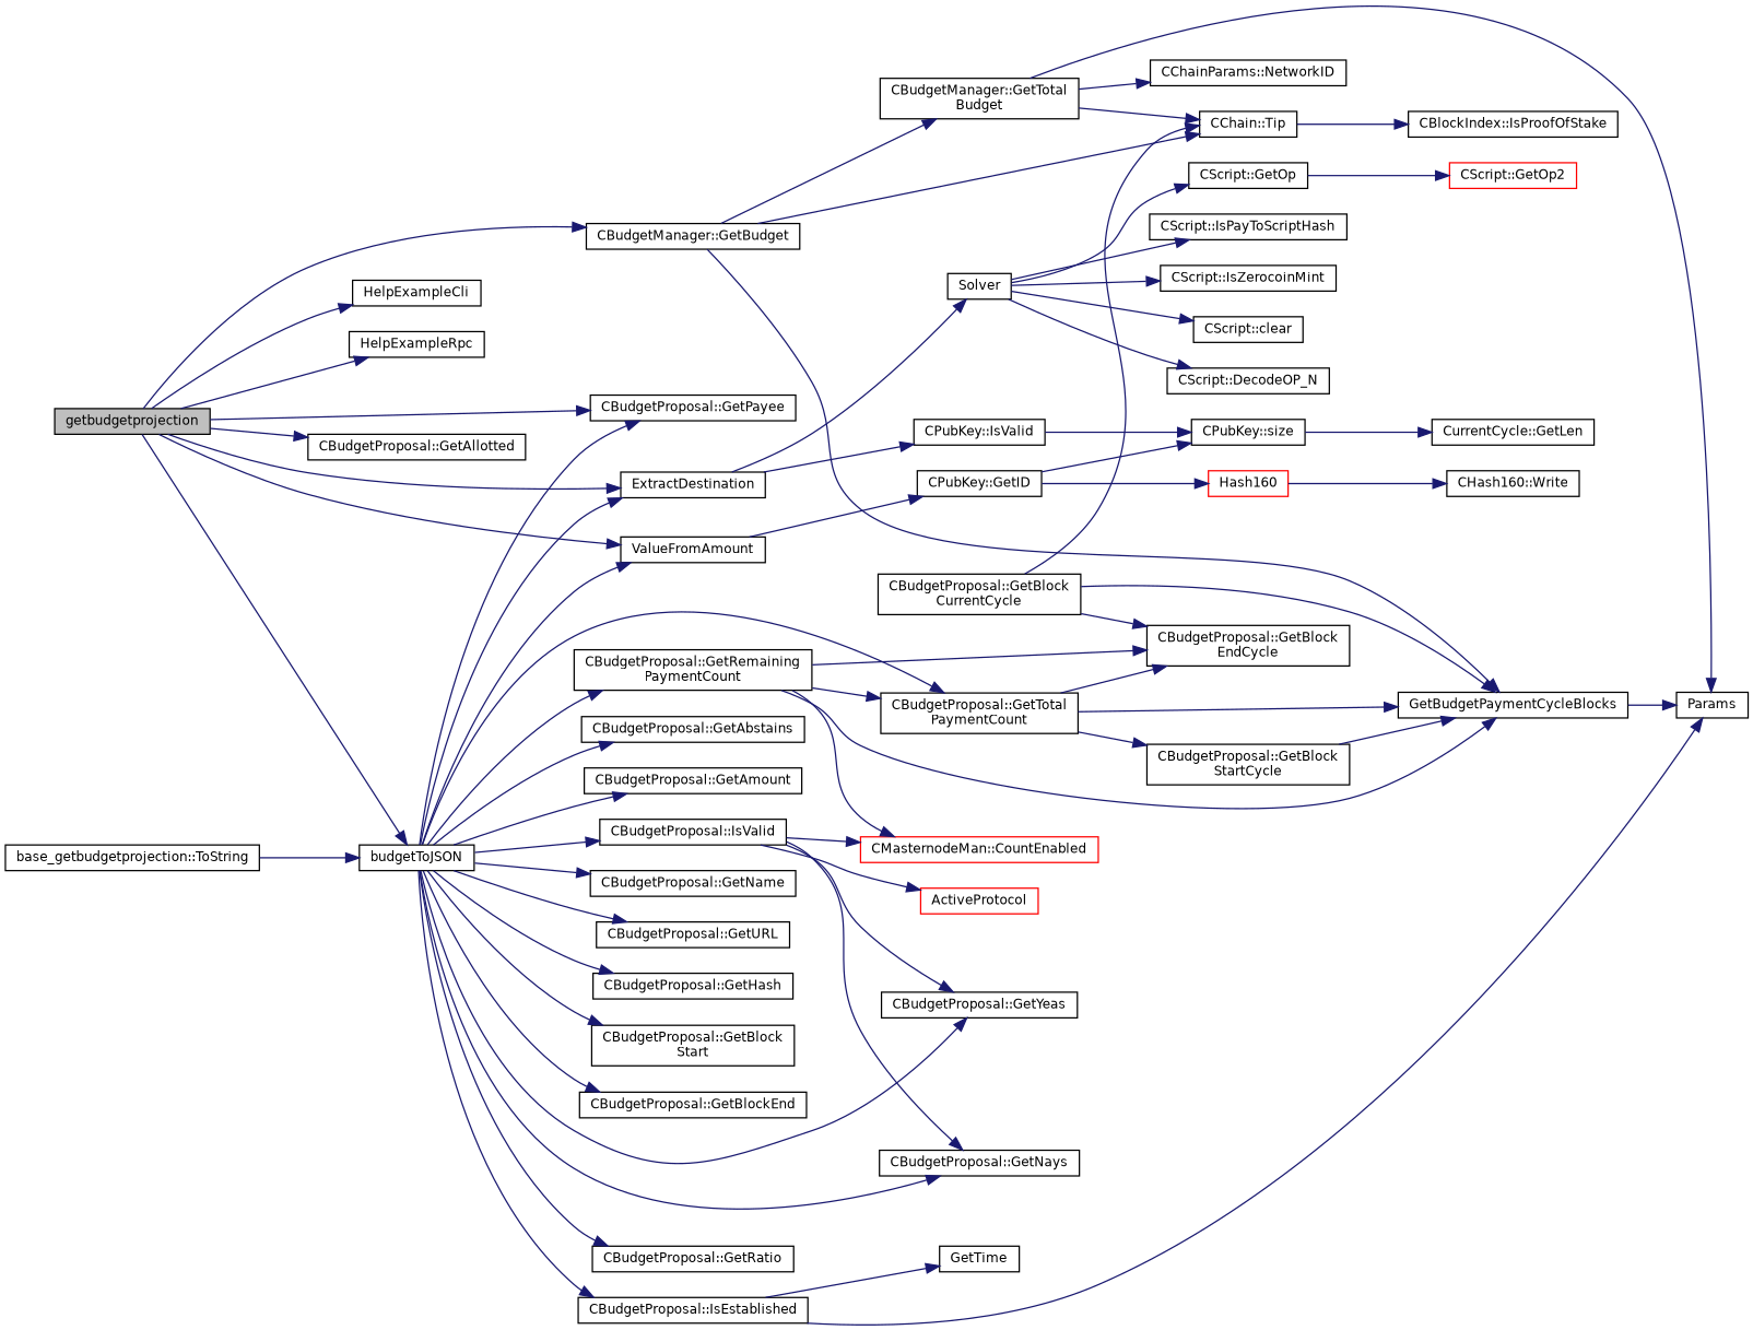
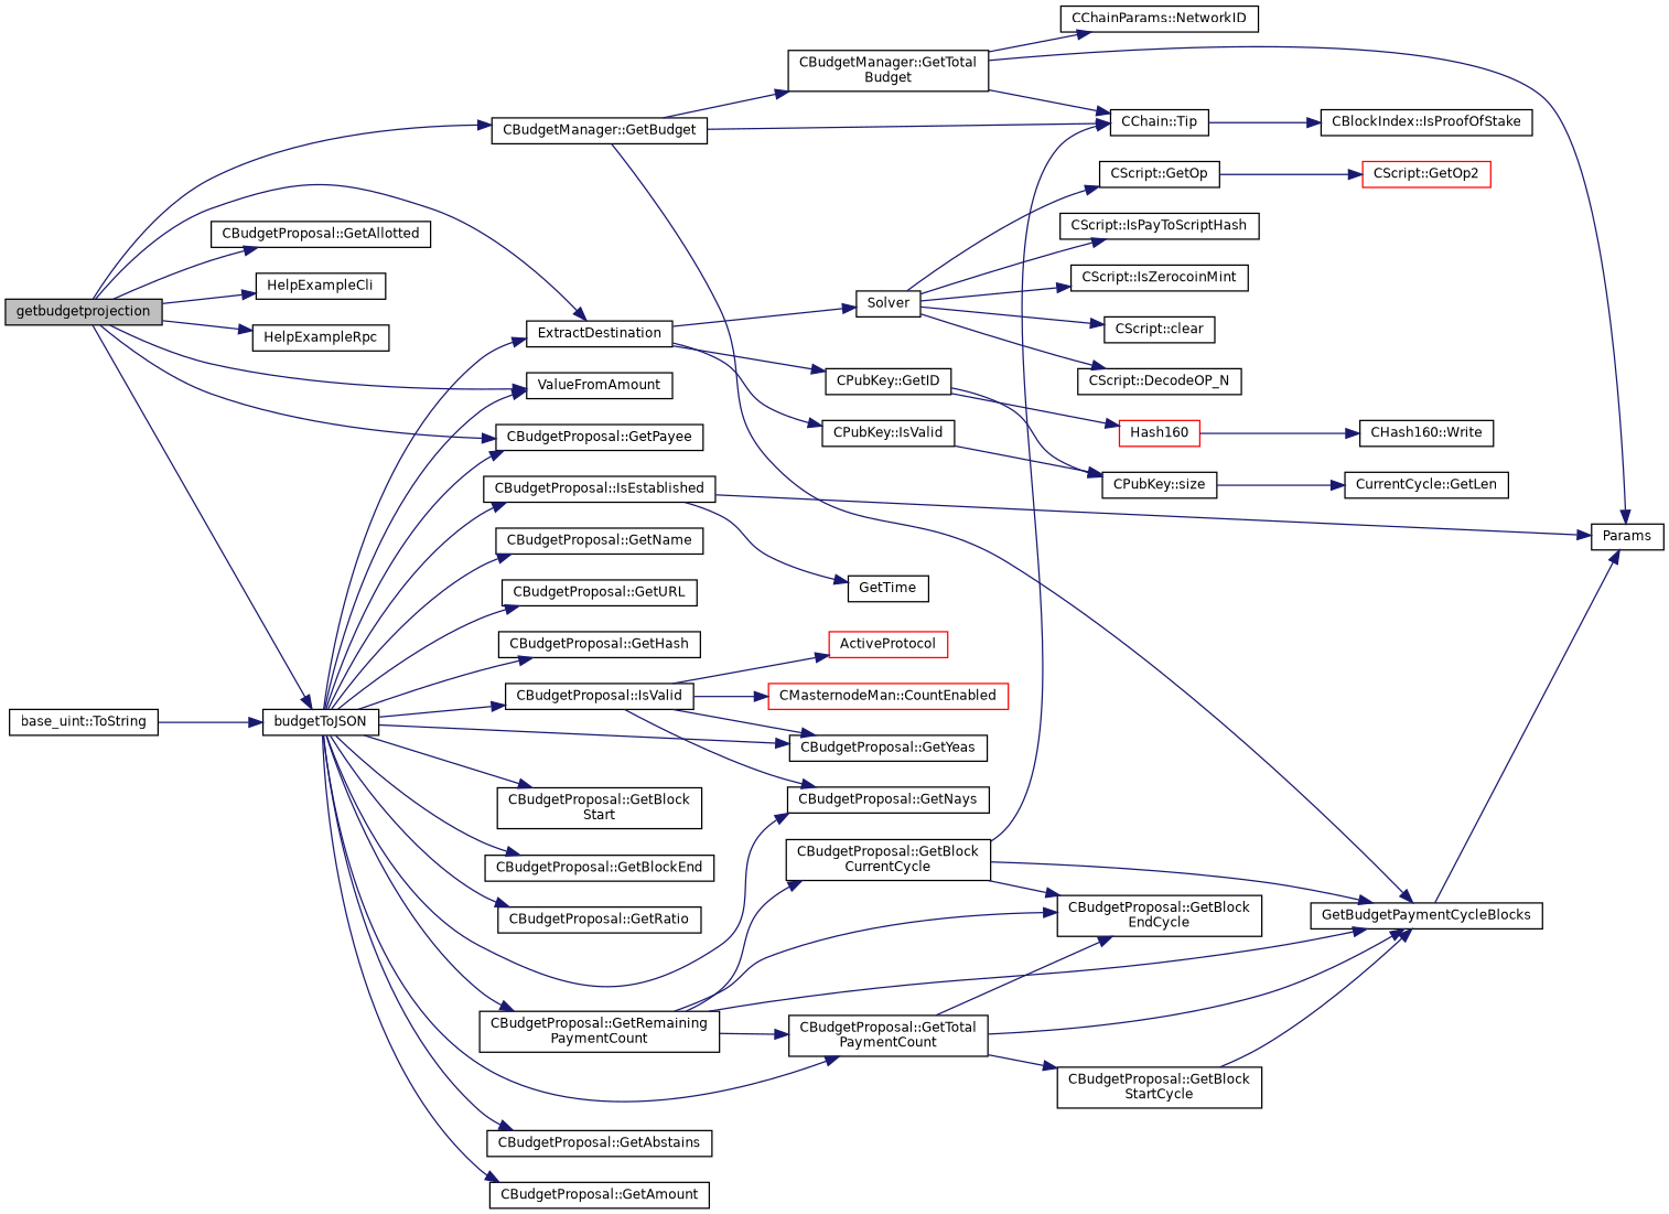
  digraph {
    rankdir=LR
    node [color=black fillcolor=white fontname=Helvetica fontsize=10 shape=record style=filled]
    edge [color=midnightblue fontname=Helvetica fontsize=10 labelfontname=Helvetica labelfontsize=10 style=solid]
    n1 [fillcolor=grey75 fontcolor=black height=0.2 label=getbudgetprojection width=0.4]
    n2 [height=0.2 label=HelpExampleCli width=0.4]
    n3 [height=0.2 label=HelpExampleRpc width=0.4]
    n4 [height=0.2 label="CBudgetManager::GetBudget" width=0.4]
    n5 [height=0.2 label="CBudgetProposal::GetAllotted" width=0.4]
    n6 [height=0.2 label=ExtractDestination width=0.4]
    n7 [height=0.2 label="CBudgetProposal::GetPayee" width=0.4]
    n8 [height=0.2 label=budgetToJSON width=0.4]
    n9 [height=0.2 label=ValueFromAmount width=0.4]
    n10 [height=0.2 label="CChain::Tip" width=0.4]
    n11 [height=0.2 label=GetBudgetPaymentCycleBlocks width=0.4]
    n12 [height=0.2 label="CBudgetManager::GetTotal\lBudget" width=0.4]
    n13 [height=0.2 label=Solver width=0.4]
    n14 [height=0.2 label="CPubKey::IsValid" width=0.4]
    n15 [height=0.2 label="CPubKey::GetID" width=0.4]
    n16 [height=0.2 label="CBudgetProposal::GetName" width=0.4]
    n17 [height=0.2 label="CBudgetProposal::GetURL" width=0.4]
    n18 [height=0.2 label="CBudgetProposal::GetHash" width=0.4]
    n19 [height=0.2 label="CBudgetProposal::GetBlock\lStart" width=0.4]
    n20 [height=0.2 label="CBudgetProposal::GetBlockEnd" width=0.4]
    n21 [height=0.2 label="CBudgetProposal::GetTotal\lPaymentCount" width=0.4]
    n22 [height=0.2 label="CBudgetProposal::GetRemaining\lPaymentCount" width=0.4]
    n23 [height=0.2 label="CBudgetProposal::GetRatio" width=0.4]
    n24 [height=0.2 label="CBudgetProposal::GetYeas" width=0.4]
    n25 [height=0.2 label="CBudgetProposal::GetNays" width=0.4]
    n26 [height=0.2 label="CBudgetProposal::GetAbstains" width=0.4]
    n27 [height=0.2 label="CBudgetProposal::GetAmount" width=0.4]
    n28 [height=0.2 label="CBudgetProposal::IsEstablished" width=0.4]
    n29 [height=0.2 label="CBudgetProposal::IsValid" width=0.4]
    n30 [height=0.2 label="CBlockIndex::IsProofOfStake" width=0.4]
    n31 [height=0.2 label=Params width=0.4]
    n32 [height=0.2 label="CChainParams::NetworkID" width=0.4]
    n33 [height=0.2 label="CScript::IsPayToScriptHash" width=0.4]
    n34 [height=0.2 label="CScript::IsZerocoinMint" width=0.4]
    n35 [height=0.2 label="CScript::clear" width=0.4]
    n36 [height=0.2 label="CScript::GetOp" width=0.4]
    n37 [height=0.2 label="CScript::DecodeOP_N" width=0.4]
    n38 [height=0.2 label="CPubKey::size" width=0.4]
    n39 [color=red height=0.2 label=Hash160 width=0.4]
    n40 [color=red height=0.2 label="CScript::GetOp2" width=0.4]
    n41 [height=0.2 label="CurrentCycle::GetLen" width=0.4]
    n42 [height=0.2 label="CHash160::Write" width=0.4]
-   n43 [height=0.2 label="base_getbudgetprojection::ToString" width=0.4]
+   n43 [height=0.2 label="base_uint::ToString" width=0.4]
    n44 [height=0.2 label="CBudgetProposal::GetBlock\lEndCycle" width=0.4]
    n45 [height=0.2 label="CBudgetProposal::GetBlock\lStartCycle" width=0.4]
    n46 [height=0.2 label="CBudgetProposal::GetBlock\lCurrentCycle" width=0.4]
    n47 [height=0.2 label=GetTime width=0.4]
    n48 [color=red height=0.2 label="CMasternodeMan::CountEnabled" width=0.4]
    n49 [color=red height=0.2 label=ActiveProtocol width=0.4]
    n1 -> n2
    n1 -> n3
    n1 -> n4
    n1 -> n5
    n1 -> n6
    n1 -> n7
    n1 -> n8
    n1 -> n9
    n4 -> n10
    n4 -> n11
    n4 -> n12
    n6 -> n13
    n6 -> n14
-   n9 -> n15
+   n6 -> n15
    n8 -> n6
    n8 -> n7
    n8 -> n9
    n8 -> n16
    n8 -> n17
    n8 -> n18
    n8 -> n19
    n8 -> n20
    n8 -> n21
    n8 -> n22
    n8 -> n23
    n8 -> n24
    n8 -> n25
    n8 -> n26
    n8 -> n27
    n8 -> n28
    n8 -> n29
    n10 -> n30
    n11 -> n31
    n12 -> n10
    n12 -> n31
    n12 -> n32
    n13 -> n33
    n13 -> n34
    n13 -> n35
    n13 -> n36
    n13 -> n37
    n14 -> n38
    n15 -> n38
    n15 -> n39
    n21 -> n11
    n21 -> n44
    n21 -> n45
    n22 -> n11
    n22 -> n21
    n22 -> n44
-   n22 -> n48
+   n22 -> n46
    n28 -> n31
    n28 -> n47
    n29 -> n24
    n29 -> n25
    n29 -> n48
    n29 -> n49
    n36 -> n40
    n38 -> n41
    n39 -> n42
    n43 -> n8
    n45 -> n11
    n46 -> n10
    n46 -> n11
    n46 -> n44
  }
